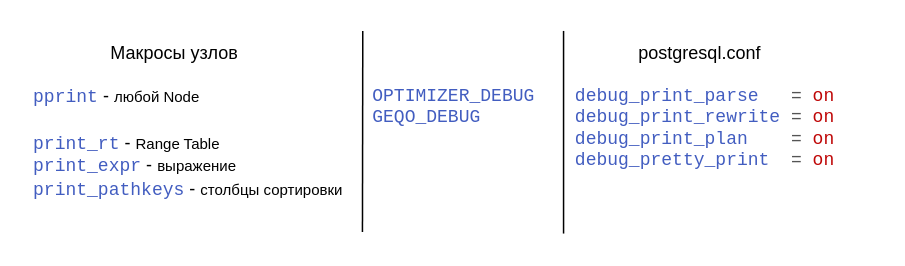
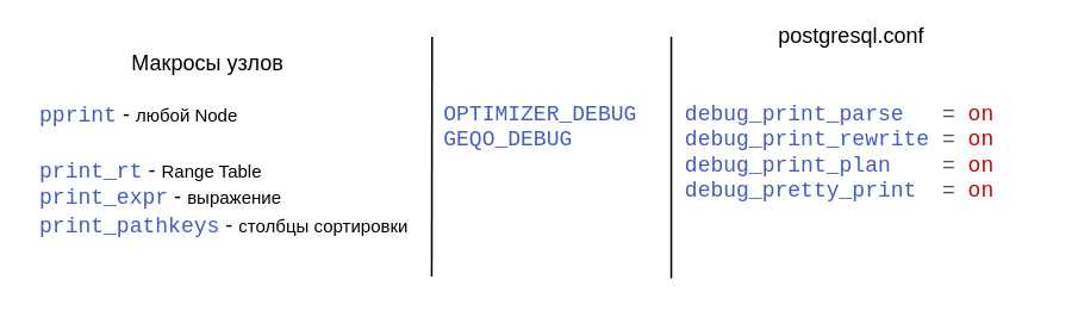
  <mxCell id="0" />
  <mxCell id="1" parent="0" />
  <mxCell id="2" value="&lt;div&gt;&lt;font color=&quot;#425dc0&quot;&gt;OPTIMIZER_DEBUG&lt;/font&gt;&lt;/div&gt;&lt;div&gt;&lt;font color=&quot;#425dc0&quot;&gt;GEQO_DEBUG&lt;/font&gt;&lt;/div&gt;" style="text;html=1;align=left;verticalAlign=top;whiteSpace=wrap;rounded=0;fontFamily=Courier New;" parent="1" vertex="1"><mxGeometry x="246" y="50" width="131" height="100" as="geometry" /></mxCell>
  <mxCell id="3" value="" style="endArrow=none;html=1;rounded=0;exitX=0.999;exitY=0.915;exitDx=0;exitDy=0;exitPerimeter=0;" parent="1" edge="1"><mxGeometry width="50" height="50" relative="1" as="geometry"><mxPoint x="241" y="153.95" as="sourcePoint" /><mxPoint x="241.22" y="20" as="targetPoint" /></mxGeometry></mxCell>
  <mxCell id="4" value="&lt;font color=&quot;#425dc0&quot;&gt;pprint&lt;/font&gt;&lt;span style=&quot;background-color: initial; font-family: Helvetica;&quot;&gt;&amp;nbsp;&lt;/span&gt;&lt;span style=&quot;background-color: initial; font-family: Helvetica;&quot;&gt;-&lt;/span&gt;&lt;span style=&quot;background-color: initial; font-family: Helvetica;&quot;&gt;&amp;nbsp;&lt;/span&gt;&lt;font style=&quot;font-size: 10px;&quot; face=&quot;Helvetica&quot;&gt;любой Node&lt;/font&gt;&lt;div&gt;&lt;font face=&quot;Helvetica&quot;&gt;&lt;br&gt;&lt;/font&gt;&lt;div&gt;&lt;font color=&quot;#425dc0&quot;&gt;print_rt&lt;/font&gt;&lt;font face=&quot;Helvetica&quot;&gt;&amp;nbsp;- &lt;font style=&quot;font-size: 10px;&quot;&gt;Range Table&lt;/font&gt;&lt;/font&gt;&lt;/div&gt;&lt;div&gt;&lt;font color=&quot;#425dc0&quot;&gt;print_expr&lt;/font&gt;&lt;span style=&quot;font-family: Helvetica; background-color: initial;&quot;&gt;&amp;nbsp;&lt;/span&gt;&lt;span style=&quot;background-color: initial; font-family: Helvetica;&quot;&gt;-&lt;/span&gt;&lt;span style=&quot;background-color: initial; font-family: Helvetica;&quot;&gt;&amp;nbsp;&lt;/span&gt;&lt;span style=&quot;background-color: initial; font-family: Helvetica;&quot;&gt;&lt;font style=&quot;font-size: 10px;&quot;&gt;выражение&lt;/font&gt;&lt;/span&gt;&lt;/div&gt;&lt;div&gt;&lt;font color=&quot;#425dc0&quot;&gt;print_pathkeys&lt;/font&gt;&lt;span style=&quot;background-color: initial; font-family: Helvetica;&quot;&gt;&amp;nbsp;-&amp;nbsp;&lt;/span&gt;&lt;span style=&quot;font-family: Helvetica; font-size: 10px; background-color: initial;&quot;&gt;столбцы&amp;nbsp;&lt;/span&gt;&lt;span style=&quot;background-color: initial; font-family: Helvetica; font-size: 10px;&quot;&gt;сортировки&lt;/span&gt;&lt;/div&gt;&lt;/div&gt;" style="text;html=1;align=left;verticalAlign=top;whiteSpace=wrap;rounded=0;fontFamily=Courier New;" parent="1" vertex="1"><mxGeometry x="20" y="50" width="231" height="100" as="geometry" /></mxCell>
  <mxCell id="5" value="Макросы узлов" style="text;html=1;align=center;verticalAlign=middle;whiteSpace=wrap;rounded=0;" parent="1" vertex="1"><mxGeometry x="51" y="20" width="130" height="30" as="geometry" /></mxCell>
  <mxCell id="6" value="" style="endArrow=none;html=1;rounded=0;" parent="1" edge="1"><mxGeometry width="50" height="50" relative="1" as="geometry"><mxPoint x="375" y="155" as="sourcePoint" /><mxPoint x="375" y="20" as="targetPoint" /></mxGeometry></mxCell>
  <mxCell id="7" value="&lt;div&gt;&lt;span style=&quot;background-color: initial;&quot;&gt;&lt;font color=&quot;#425dc0&quot;&gt;debug_print_parse&lt;/font&gt;&lt;/span&gt;&lt;span style=&quot;background-color: initial; color: rgb(84, 84, 84);&quot;&gt;&amp;nbsp; &amp;nbsp;= &lt;/span&gt;&lt;span style=&quot;background-color: initial;&quot;&gt;&lt;font color=&quot;#bf0707&quot;&gt;on&lt;/font&gt;&lt;/span&gt;&lt;br&gt;&lt;/div&gt;&lt;div&gt;&lt;font color=&quot;#425dc0&quot;&gt;debug_print_rewrite&lt;/font&gt;&lt;span style=&quot;color: rgb(84, 84, 84);&quot;&gt; = &lt;/span&gt;&lt;font color=&quot;#bf0707&quot;&gt;on&lt;/font&gt;&lt;font color=&quot;#545454&quot;&gt;&lt;br&gt;&lt;/font&gt;&lt;/div&gt;&lt;div&gt;&lt;font color=&quot;#425dc0&quot;&gt;debug_print_plan&lt;/font&gt;&lt;span style=&quot;color: rgb(84, 84, 84);&quot;&gt;&amp;nbsp; &amp;nbsp; = &lt;/span&gt;&lt;font color=&quot;#bf0707&quot;&gt;on&lt;br&gt;&lt;/font&gt;&lt;font color=&quot;#425dc0&quot;&gt;debug_pretty_print&amp;nbsp;&amp;nbsp;&lt;/font&gt;&lt;span style=&quot;color: rgb(84, 84, 84);&quot;&gt;=&amp;nbsp;&lt;/span&gt;&lt;font color=&quot;#bf0707&quot;&gt;on&lt;/font&gt;&lt;font color=&quot;#545454&quot;&gt;&lt;br&gt;&lt;/font&gt;&lt;/div&gt;" style="text;html=1;align=left;verticalAlign=top;whiteSpace=wrap;rounded=0;fontFamily=Courier New;" parent="1" vertex="1"><mxGeometry x="381" y="50" width="200" height="90" as="geometry" /></mxCell>
- <mxCell id="8" value="postgresql.conf" style="text;html=1;align=center;verticalAlign=middle;whiteSpace=wrap;rounded=0;" parent="1" vertex="1"><mxGeometry x="421" y="20" width="90" height="30" as="geometry" /></mxCell>
+ <mxCell id="8" value="postgresql.conf" style="text;html=1;align=center;verticalAlign=middle;whiteSpace=wrap;rounded=0;" parent="1" vertex="1"><mxGeometry x="431" y="5" width="90" height="30" as="geometry" /></mxCell>
